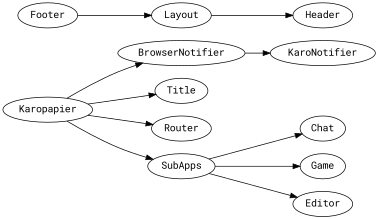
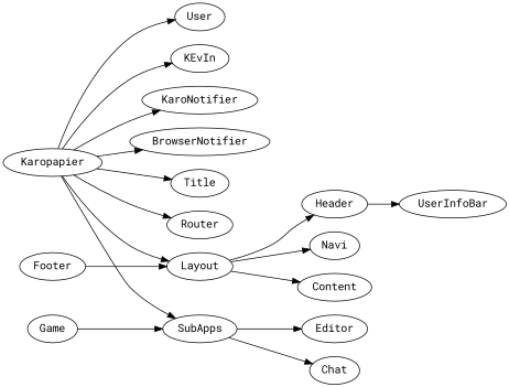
  digraph {
    fontname="Roboto Mono"
    rankdir=LR
    node [fontname="Roboto Mono"]
    edge [fontname="Roboto Mono"]
    Karopapier
+   User
+   KEvIn
    KaroNotifier
    BrowserNotifier
    Title
    Router
    Layout
    SubApps
    Header
+   Navi
+   Content
    Chat
    Game
    Editor
+   UserInfoBar
    Footer
-   BrowserNotifier -> KaroNotifier
+   Karopapier -> User
+   Karopapier -> KEvIn
+   Karopapier -> KaroNotifier
    Karopapier -> BrowserNotifier
    Karopapier -> Title
    Karopapier -> Router
+   Karopapier -> Layout
    Karopapier -> SubApps
    Layout -> Header
+   Layout -> Navi
+   Layout -> Content
    SubApps -> Chat
-   SubApps -> Game
+   Game -> SubApps
    SubApps -> Editor
+   Header -> UserInfoBar
    Footer -> Layout
  }
